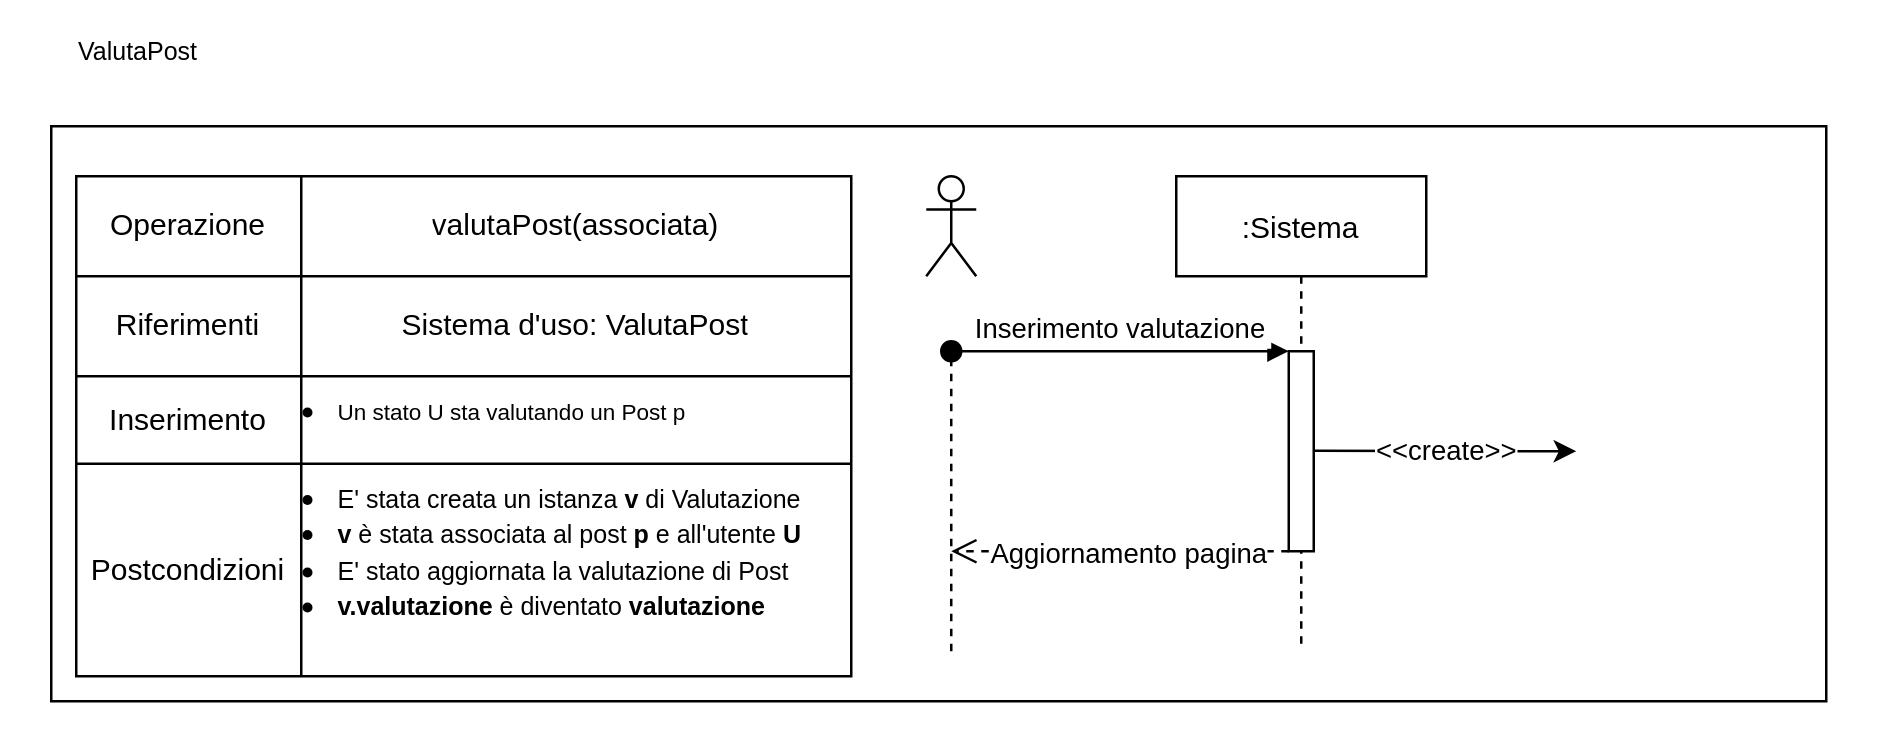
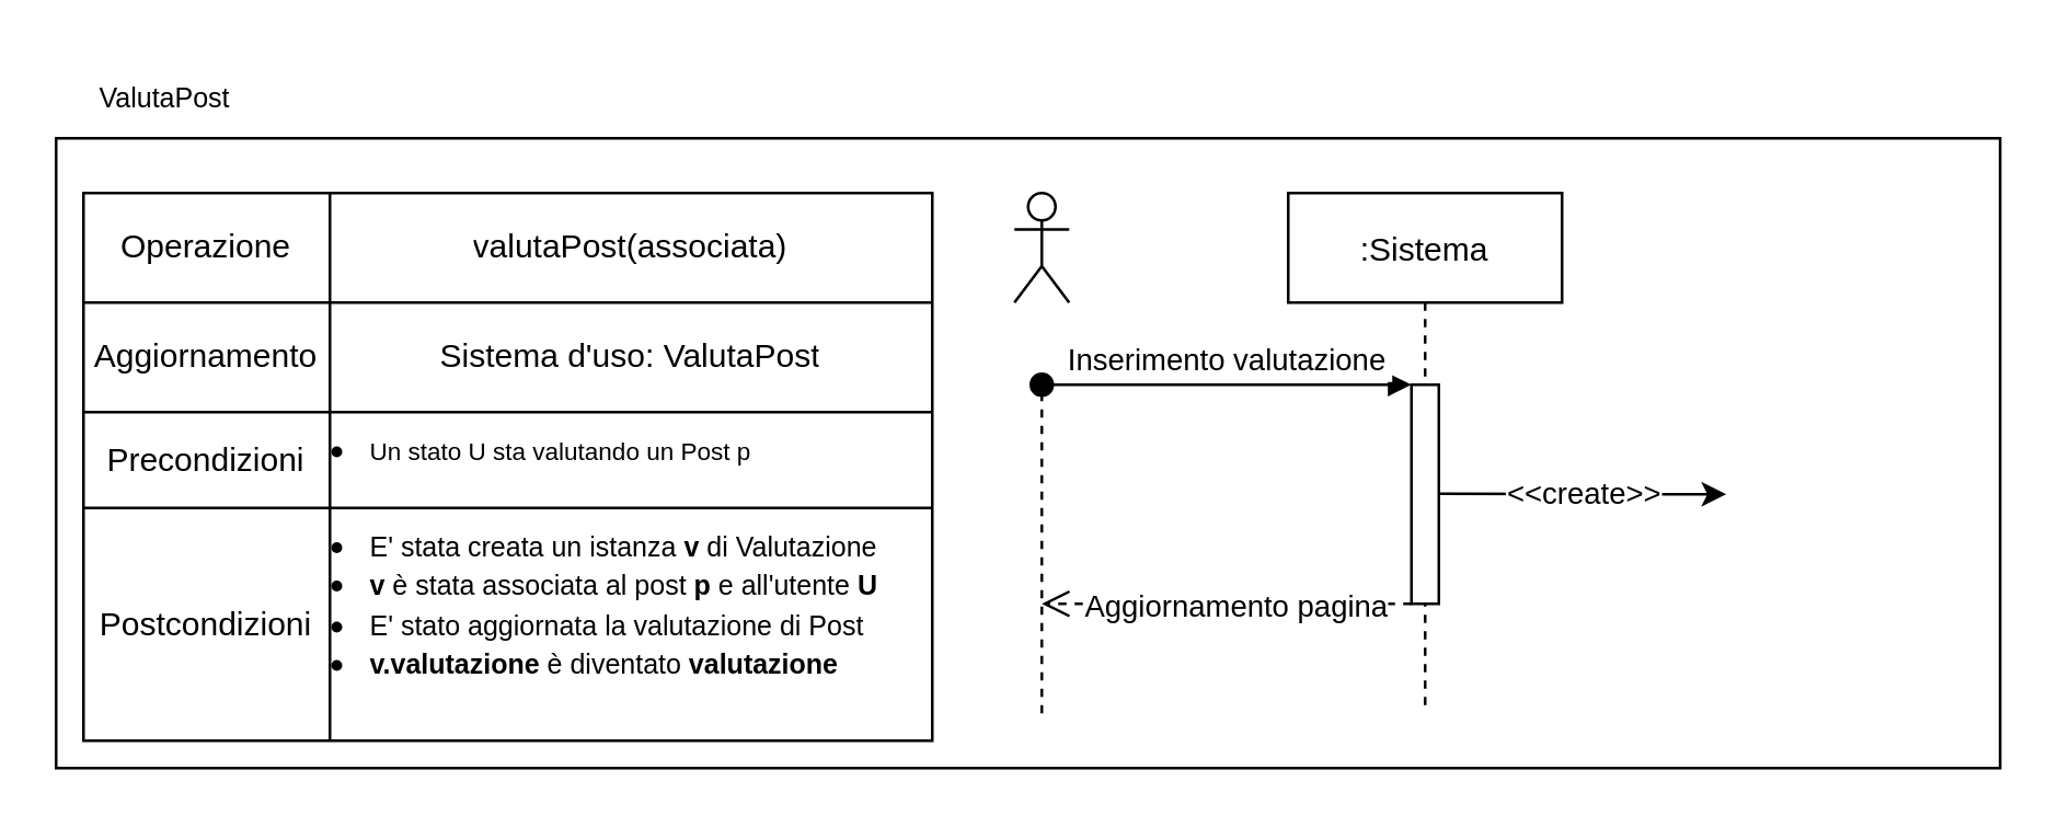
  <mxCell id="0" />
  <mxCell id="1" parent="0" />
  <mxCell id="2" value="" style="rounded=0;whiteSpace=wrap;html=1;fontSize=10;" vertex="1" parent="1"><mxGeometry x="20" y="50" width="710" height="230" as="geometry" /></mxCell>
  <mxCell id="3" value=":Sistema" style="shape=umlLifeline;perimeter=lifelinePerimeter;container=1;collapsible=0;recursiveResize=0;rounded=0;shadow=0;strokeWidth=1;" parent="1" vertex="1"><mxGeometry x="470" y="70" width="100" height="190" as="geometry" /></mxCell>
  <mxCell id="4" value="" style="points=[];perimeter=orthogonalPerimeter;rounded=0;shadow=0;strokeWidth=1;" parent="3" vertex="1"><mxGeometry x="45" y="70" width="10" height="80" as="geometry" /></mxCell>
  <mxCell id="5" value="Inserimento valutazione" style="verticalAlign=bottom;startArrow=oval;endArrow=block;startSize=8;shadow=0;strokeWidth=1;" parent="3" target="4" edge="1"><mxGeometry relative="1" as="geometry"><mxPoint x="-90" y="70" as="sourcePoint" /></mxGeometry></mxCell>
  <mxCell id="6" value="" style="endArrow=classic;html=1;rounded=0;" edge="1" parent="3"><mxGeometry relative="1" as="geometry"><mxPoint x="55" y="109.76" as="sourcePoint" /><mxPoint x="160" y="110" as="targetPoint" /></mxGeometry></mxCell>
  <mxCell id="7" value="&amp;lt;&amp;lt;create&amp;gt;&amp;gt;" style="edgeLabel;resizable=0;html=1;align=center;verticalAlign=middle;" connectable="0" vertex="1" parent="6"><mxGeometry relative="1" as="geometry" /></mxCell>
  <mxCell id="8" value="" style="verticalAlign=bottom;endArrow=open;dashed=1;endSize=8;shadow=0;strokeWidth=1;" parent="1" source="4" edge="1"><mxGeometry y="-12" relative="1" as="geometry"><mxPoint x="380" y="220" as="targetPoint" /><mxPoint x="460" y="310" as="sourcePoint" /><mxPoint as="offset" /></mxGeometry></mxCell>
  <mxCell id="9" value="Aggiornamento pagina" style="edgeLabel;html=1;align=center;verticalAlign=middle;resizable=0;points=[];" vertex="1" connectable="0" parent="8"><mxGeometry x="-0.173" relative="1" as="geometry"><mxPoint x="-9" as="offset" /></mxGeometry></mxCell>
  <mxCell id="10" value="" style="shape=umlActor;verticalLabelPosition=bottom;verticalAlign=top;html=1;outlineConnect=0;" vertex="1" parent="1"><mxGeometry x="370" y="70" width="20" height="40" as="geometry" /></mxCell>
  <mxCell id="11" value="" style="endArrow=none;dashed=1;html=1;rounded=0;" edge="1" parent="1"><mxGeometry width="50" height="50" relative="1" as="geometry"><mxPoint x="380" y="260" as="sourcePoint" /><mxPoint x="380" y="140" as="targetPoint" /></mxGeometry></mxCell>
  <mxCell id="12" value="" style="shape=table;startSize=0;container=1;collapsible=0;childLayout=tableLayout;" vertex="1" parent="1"><mxGeometry x="30" y="70" width="310" height="200" as="geometry" /></mxCell>
  <mxCell id="13" value="" style="shape=tableRow;horizontal=0;startSize=0;swimlaneHead=0;swimlaneBody=0;strokeColor=inherit;top=0;left=0;bottom=0;right=0;collapsible=0;dropTarget=0;fillColor=none;points=[[0,0.5],[1,0.5]];portConstraint=eastwest;" vertex="1" parent="12"><mxGeometry width="310" height="40" as="geometry" /></mxCell>
  <mxCell id="14" value="Operazione" style="shape=partialRectangle;html=1;whiteSpace=wrap;connectable=0;strokeColor=inherit;overflow=hidden;fillColor=none;top=0;left=0;bottom=0;right=0;pointerEvents=1;" vertex="1" parent="13"><mxGeometry width="90" height="40" as="geometry"><mxRectangle width="90" height="40" as="alternateBounds" /></mxGeometry></mxCell>
  <mxCell id="15" value="valutaPost(associata)" style="shape=partialRectangle;html=1;whiteSpace=wrap;connectable=0;strokeColor=inherit;overflow=hidden;fillColor=none;top=0;left=0;bottom=0;right=0;pointerEvents=1;" vertex="1" parent="13"><mxGeometry x="90" width="220" height="40" as="geometry"><mxRectangle width="220" height="40" as="alternateBounds" /></mxGeometry></mxCell>
  <mxCell id="16" value="" style="shape=tableRow;horizontal=0;startSize=0;swimlaneHead=0;swimlaneBody=0;strokeColor=inherit;top=0;left=0;bottom=0;right=0;collapsible=0;dropTarget=0;fillColor=none;points=[[0,0.5],[1,0.5]];portConstraint=eastwest;" vertex="1" parent="12"><mxGeometry y="40" width="310" height="40" as="geometry" /></mxCell>
- <mxCell id="17" value="Riferimenti" style="shape=partialRectangle;html=1;whiteSpace=wrap;connectable=0;strokeColor=inherit;overflow=hidden;fillColor=none;top=0;left=0;bottom=0;right=0;pointerEvents=1;" vertex="1" parent="16"><mxGeometry width="90" height="40" as="geometry"><mxRectangle width="90" height="40" as="alternateBounds" /></mxGeometry></mxCell>
+ <mxCell id="17" value="Aggiornamento" style="shape=partialRectangle;html=1;whiteSpace=wrap;connectable=0;strokeColor=inherit;overflow=hidden;fillColor=none;top=0;left=0;bottom=0;right=0;pointerEvents=1;" vertex="1" parent="16"><mxGeometry width="90" height="40" as="geometry"><mxRectangle width="90" height="40" as="alternateBounds" /></mxGeometry></mxCell>
  <mxCell id="18" value="Sistema d'uso: ValutaPost" style="shape=partialRectangle;html=1;whiteSpace=wrap;connectable=0;strokeColor=inherit;overflow=hidden;fillColor=none;top=0;left=0;bottom=0;right=0;pointerEvents=1;" vertex="1" parent="16"><mxGeometry x="90" width="220" height="40" as="geometry"><mxRectangle width="220" height="40" as="alternateBounds" /></mxGeometry></mxCell>
  <mxCell id="19" value="" style="shape=tableRow;horizontal=0;startSize=0;swimlaneHead=0;swimlaneBody=0;strokeColor=inherit;top=0;left=0;bottom=0;right=0;collapsible=0;dropTarget=0;fillColor=none;points=[[0,0.5],[1,0.5]];portConstraint=eastwest;" vertex="1" parent="12"><mxGeometry y="80" width="310" height="35" as="geometry" /></mxCell>
- <mxCell id="20" value="Inserimento" style="shape=partialRectangle;html=1;whiteSpace=wrap;connectable=0;strokeColor=inherit;overflow=hidden;fillColor=none;top=0;left=0;bottom=0;right=0;pointerEvents=1;" vertex="1" parent="19"><mxGeometry width="90" height="35" as="geometry"><mxRectangle width="90" height="35" as="alternateBounds" /></mxGeometry></mxCell>
+ <mxCell id="20" value="Precondizioni" style="shape=partialRectangle;html=1;whiteSpace=wrap;connectable=0;strokeColor=inherit;overflow=hidden;fillColor=none;top=0;left=0;bottom=0;right=0;pointerEvents=1;" vertex="1" parent="19"><mxGeometry width="90" height="35" as="geometry"><mxRectangle width="90" height="35" as="alternateBounds" /></mxGeometry></mxCell>
  <mxCell id="21" value="" style="shape=partialRectangle;html=1;whiteSpace=wrap;connectable=0;strokeColor=inherit;overflow=hidden;fillColor=none;top=0;left=0;bottom=0;right=0;pointerEvents=1;" vertex="1" parent="19"><mxGeometry x="90" width="220" height="35" as="geometry"><mxRectangle width="220" height="35" as="alternateBounds" /></mxGeometry></mxCell>
  <mxCell id="22" value="" style="shape=tableRow;horizontal=0;startSize=0;swimlaneHead=0;swimlaneBody=0;strokeColor=inherit;top=0;left=0;bottom=0;right=0;collapsible=0;dropTarget=0;fillColor=none;points=[[0,0.5],[1,0.5]];portConstraint=eastwest;" vertex="1" parent="12"><mxGeometry y="115" width="310" height="85" as="geometry" /></mxCell>
  <mxCell id="23" value="Postcondizioni" style="shape=partialRectangle;html=1;whiteSpace=wrap;connectable=0;strokeColor=inherit;overflow=hidden;fillColor=none;top=0;left=0;bottom=0;right=0;pointerEvents=1;" vertex="1" parent="22"><mxGeometry width="90" height="85" as="geometry"><mxRectangle width="90" height="85" as="alternateBounds" /></mxGeometry></mxCell>
  <mxCell id="24" value="" style="shape=partialRectangle;html=1;whiteSpace=wrap;connectable=0;strokeColor=inherit;overflow=hidden;fillColor=none;top=0;left=0;bottom=0;right=0;pointerEvents=1;" vertex="1" parent="22"><mxGeometry x="90" width="220" height="85" as="geometry"><mxRectangle width="220" height="85" as="alternateBounds" /></mxGeometry></mxCell>
  <mxCell id="25" value="&lt;ul&gt;&lt;li&gt;&lt;font style=&quot;font-size: 9px;&quot;&gt;Un stato U sta valutando un Post p&lt;/font&gt;&lt;br&gt;&lt;/li&gt;&lt;/ul&gt;" style="text;html=1;strokeColor=none;fillColor=none;spacing=5;spacingTop=-20;whiteSpace=wrap;overflow=hidden;rounded=0;" vertex="1" parent="1"><mxGeometry x="90" y="155" width="260" height="20" as="geometry" /></mxCell>
  <mxCell id="26" value="&lt;ul&gt;&lt;li&gt;&lt;font style=&quot;font-size: 10px;&quot;&gt;E' stata creata un istanza &lt;b&gt;v &lt;/b&gt;di Valutazione&lt;/font&gt;&lt;/li&gt;&lt;li&gt;&lt;font style=&quot;font-size: 10px;&quot;&gt;&lt;b&gt;v &lt;/b&gt;è stata associata al post &lt;b&gt;p &lt;/b&gt;e all'utente &lt;b&gt;U&lt;/b&gt;&lt;/font&gt;&lt;/li&gt;&lt;li&gt;&lt;font style=&quot;font-size: 10px;&quot;&gt;E' stato aggiornata la valutazione di Post&lt;/font&gt;&lt;/li&gt;&lt;li&gt;&lt;font style=&quot;font-size: 10px;&quot;&gt;&lt;b&gt;v.valutazione&lt;/b&gt; è diventato &lt;b&gt;valutazione&lt;/b&gt;&lt;/font&gt;&lt;br&gt;&lt;/li&gt;&lt;/ul&gt;" style="text;html=1;strokeColor=none;fillColor=none;spacing=5;spacingTop=-20;whiteSpace=wrap;overflow=hidden;rounded=0;" vertex="1" parent="1"><mxGeometry x="90" y="190" width="250" height="80" as="geometry" /></mxCell>
- <mxCell id="27" value="ValutaPost" style="text;html=1;strokeColor=none;fillColor=none;align=center;verticalAlign=middle;whiteSpace=wrap;rounded=0;fontSize=10;" vertex="1" parent="1"><mxGeometry x="25" y="5" width="60" height="30" as="geometry" /></mxCell>
+ <mxCell id="27" value="ValutaPost" style="text;html=1;strokeColor=none;fillColor=none;align=center;verticalAlign=middle;whiteSpace=wrap;rounded=0;fontSize=10;" vertex="1" parent="1"><mxGeometry x="30" y="20" width="60" height="30" as="geometry" /></mxCell>
